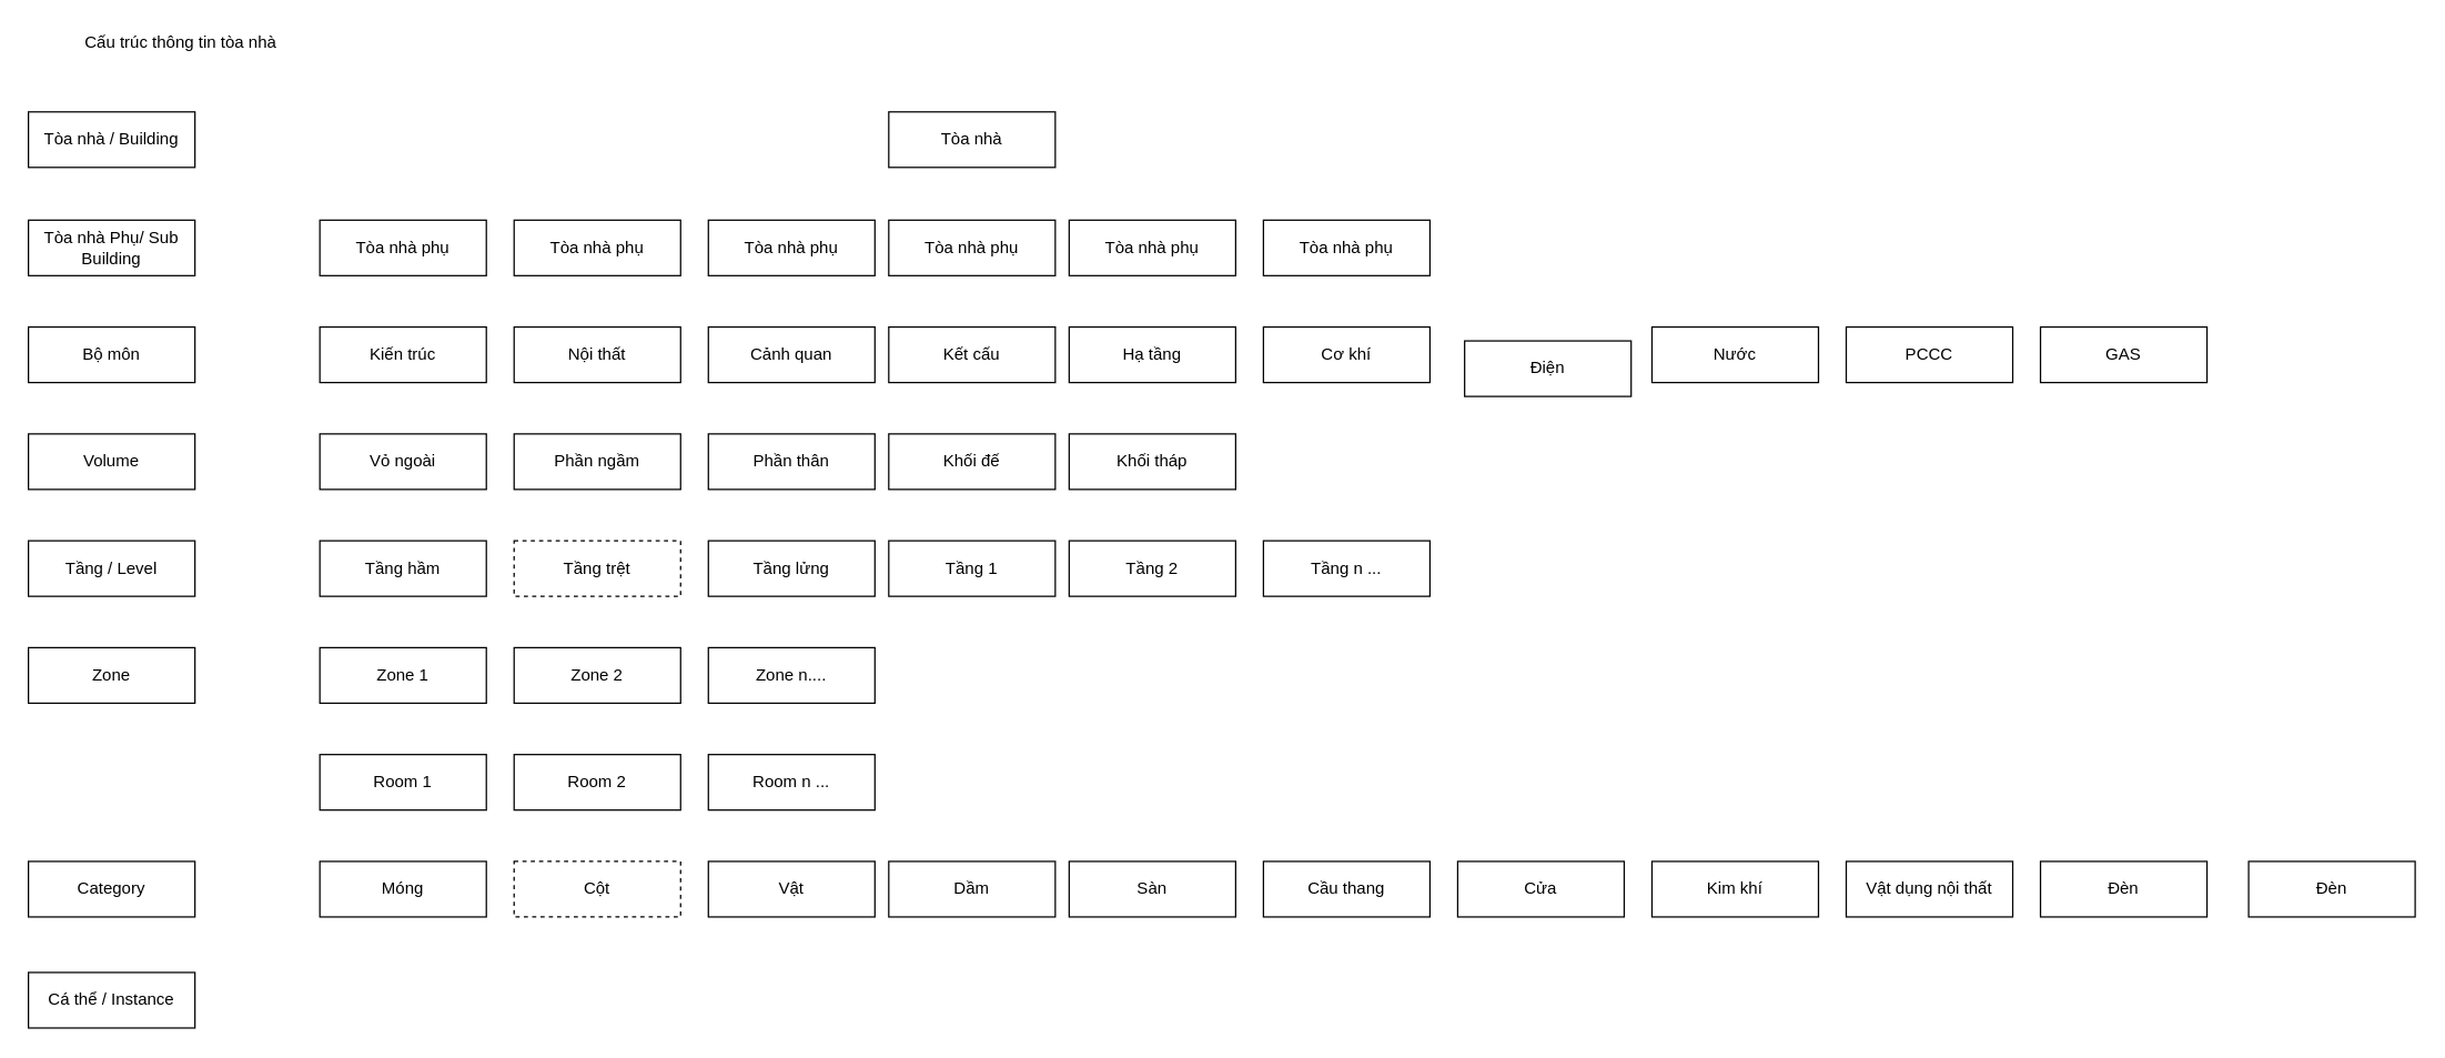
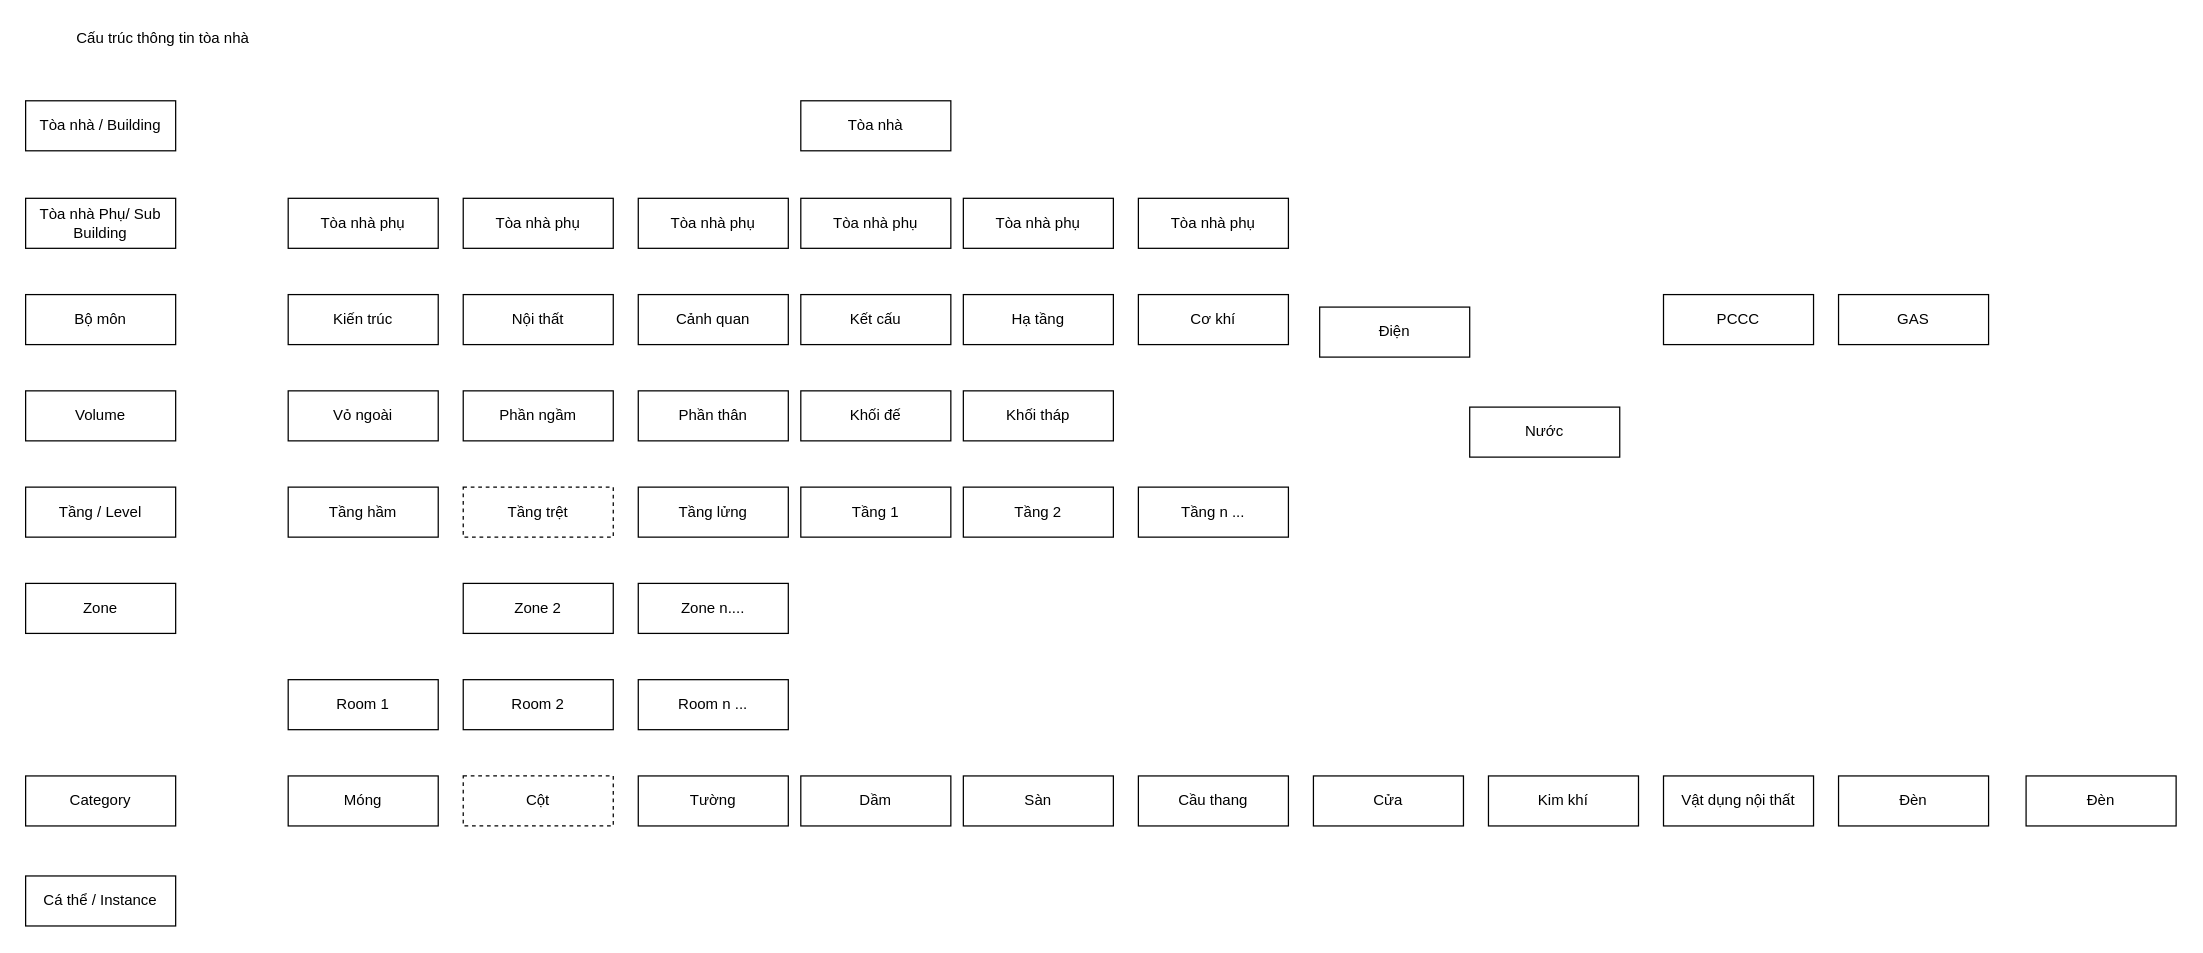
  <mxCell id="0" />
  <mxCell id="1" parent="0" />
  <mxCell id="2" value="Cấu trúc thông tin tòa nhà" style="text;html=1;strokeColor=none;fillColor=none;align=center;verticalAlign=middle;whiteSpace=wrap;rounded=0;" vertex="1" parent="1"><mxGeometry x="30" y="20" width="200" height="20" as="geometry" /></mxCell>
  <mxCell id="3" value="Tòa nhà / Building" style="rounded=0;whiteSpace=wrap;html=1;" vertex="1" parent="1"><mxGeometry x="20" y="80" width="120" height="40" as="geometry" /></mxCell>
  <mxCell id="4" value="Volume" style="rounded=0;whiteSpace=wrap;html=1;" vertex="1" parent="1"><mxGeometry x="20" y="312" width="120" height="40" as="geometry" /></mxCell>
  <mxCell id="5" value="Zone" style="rounded=0;whiteSpace=wrap;html=1;" vertex="1" parent="1"><mxGeometry x="20" y="466" width="120" height="40" as="geometry" /></mxCell>
  <mxCell id="6" value="Tầng / Level" style="rounded=0;whiteSpace=wrap;html=1;" vertex="1" parent="1"><mxGeometry x="20" y="389" width="120" height="40" as="geometry" /></mxCell>
  <mxCell id="7" value="Category" style="rounded=0;whiteSpace=wrap;html=1;" vertex="1" parent="1"><mxGeometry x="20" y="620" width="120" height="40" as="geometry" /></mxCell>
  <mxCell id="8" value="Bộ môn" style="rounded=0;whiteSpace=wrap;html=1;" vertex="1" parent="1"><mxGeometry x="20" y="235" width="120" height="40" as="geometry" /></mxCell>
  <mxCell id="9" value="Tòa nhà" style="rounded=0;whiteSpace=wrap;html=1;" vertex="1" parent="1"><mxGeometry x="640" y="80" width="120" height="40" as="geometry" /></mxCell>
  <mxCell id="10" value="Kiến trúc" style="rounded=0;whiteSpace=wrap;html=1;" vertex="1" parent="1"><mxGeometry x="230" y="235" width="120" height="40" as="geometry" /></mxCell>
  <mxCell id="11" value="Kết cấu" style="rounded=0;whiteSpace=wrap;html=1;" vertex="1" parent="1"><mxGeometry x="640" y="235" width="120" height="40" as="geometry" /></mxCell>
  <mxCell id="12" value="Cơ khí" style="rounded=0;whiteSpace=wrap;html=1;" vertex="1" parent="1"><mxGeometry x="910" y="235" width="120" height="40" as="geometry" /></mxCell>
  <mxCell id="13" value="Điện" style="rounded=0;whiteSpace=wrap;html=1;" vertex="1" parent="1"><mxGeometry x="1055" y="245" width="120" height="40" as="geometry" /></mxCell>
- <mxCell id="14" value="Nước" style="rounded=0;whiteSpace=wrap;html=1;" vertex="1" parent="1"><mxGeometry x="1190" y="235" width="120" height="40" as="geometry" /></mxCell>
+ <mxCell id="14" value="Nước" style="rounded=0;whiteSpace=wrap;html=1;" vertex="1" parent="1"><mxGeometry x="1175" y="325" width="120" height="40" as="geometry" /></mxCell>
  <mxCell id="15" value="PCCC" style="rounded=0;whiteSpace=wrap;html=1;" vertex="1" parent="1"><mxGeometry x="1330" y="235" width="120" height="40" as="geometry" /></mxCell>
  <mxCell id="16" value="GAS" style="rounded=0;whiteSpace=wrap;html=1;" vertex="1" parent="1"><mxGeometry x="1470" y="235" width="120" height="40" as="geometry" /></mxCell>
  <mxCell id="17" value="Nội thất" style="rounded=0;whiteSpace=wrap;html=1;" vertex="1" parent="1"><mxGeometry x="370" y="235" width="120" height="40" as="geometry" /></mxCell>
  <mxCell id="18" value="Cảnh quan" style="rounded=0;whiteSpace=wrap;html=1;" vertex="1" parent="1"><mxGeometry x="510" y="235" width="120" height="40" as="geometry" /></mxCell>
  <mxCell id="19" value="Hạ tầng" style="rounded=0;whiteSpace=wrap;html=1;" vertex="1" parent="1"><mxGeometry x="770" y="235" width="120" height="40" as="geometry" /></mxCell>
  <mxCell id="20" value="Vỏ ngoài" style="rounded=0;whiteSpace=wrap;html=1;" vertex="1" parent="1"><mxGeometry x="230" y="312" width="120" height="40" as="geometry" /></mxCell>
  <mxCell id="21" value="Phần ngầm" style="rounded=0;whiteSpace=wrap;html=1;" vertex="1" parent="1"><mxGeometry x="370" y="312" width="120" height="40" as="geometry" /></mxCell>
  <mxCell id="22" value="Phần thân" style="rounded=0;whiteSpace=wrap;html=1;" vertex="1" parent="1"><mxGeometry x="510" y="312" width="120" height="40" as="geometry" /></mxCell>
  <mxCell id="23" value="Khối đế" style="rounded=0;whiteSpace=wrap;html=1;" vertex="1" parent="1"><mxGeometry x="640" y="312" width="120" height="40" as="geometry" /></mxCell>
  <mxCell id="24" value="Khối tháp&lt;br&gt;" style="rounded=0;whiteSpace=wrap;html=1;" vertex="1" parent="1"><mxGeometry x="770" y="312" width="120" height="40" as="geometry" /></mxCell>
  <mxCell id="25" value="Tòa nhà Phụ/ Sub Building" style="rounded=0;whiteSpace=wrap;html=1;" vertex="1" parent="1"><mxGeometry x="20" y="158" width="120" height="40" as="geometry" /></mxCell>
  <mxCell id="26" value="Tòa nhà phụ" style="rounded=0;whiteSpace=wrap;html=1;" vertex="1" parent="1"><mxGeometry x="230" y="158" width="120" height="40" as="geometry" /></mxCell>
  <mxCell id="27" value="Tầng hầm" style="rounded=0;whiteSpace=wrap;html=1;" vertex="1" parent="1"><mxGeometry x="230" y="389" width="120" height="40" as="geometry" /></mxCell>
  <mxCell id="28" value="Tầng trệt" style="rounded=0;whiteSpace=wrap;html=1;dashed=1;" vertex="1" parent="1"><mxGeometry x="370" y="389" width="120" height="40" as="geometry" /></mxCell>
  <mxCell id="29" value="Tầng lửng" style="rounded=0;whiteSpace=wrap;html=1;" vertex="1" parent="1"><mxGeometry x="510" y="389" width="120" height="40" as="geometry" /></mxCell>
  <mxCell id="30" value="Tầng 1" style="rounded=0;whiteSpace=wrap;html=1;" vertex="1" parent="1"><mxGeometry x="640" y="389" width="120" height="40" as="geometry" /></mxCell>
- <mxCell id="31" value="Zone 1" style="rounded=0;whiteSpace=wrap;html=1;" vertex="1" parent="1"><mxGeometry x="230" y="466" width="120" height="40" as="geometry" /></mxCell>
  <mxCell id="32" value="Zone 2" style="rounded=0;whiteSpace=wrap;html=1;" vertex="1" parent="1"><mxGeometry x="370" y="466" width="120" height="40" as="geometry" /></mxCell>
  <mxCell id="33" value="Zone n...." style="rounded=0;whiteSpace=wrap;html=1;" vertex="1" parent="1"><mxGeometry x="510" y="466" width="120" height="40" as="geometry" /></mxCell>
  <mxCell id="34" value="Tầng 2" style="rounded=0;whiteSpace=wrap;html=1;" vertex="1" parent="1"><mxGeometry x="770" y="389" width="120" height="40" as="geometry" /></mxCell>
  <mxCell id="35" value="Tầng n ..." style="rounded=0;whiteSpace=wrap;html=1;" vertex="1" parent="1"><mxGeometry x="910" y="389" width="120" height="40" as="geometry" /></mxCell>
  <mxCell id="36" value="Móng" style="rounded=0;whiteSpace=wrap;html=1;" vertex="1" parent="1"><mxGeometry x="230" y="620" width="120" height="40" as="geometry" /></mxCell>
  <mxCell id="37" value="Cột" style="rounded=0;whiteSpace=wrap;html=1;dashed=1;" vertex="1" parent="1"><mxGeometry x="370" y="620" width="120" height="40" as="geometry" /></mxCell>
- <mxCell id="38" value="Vật" style="rounded=0;whiteSpace=wrap;html=1;" vertex="1" parent="1"><mxGeometry x="510" y="620" width="120" height="40" as="geometry" /></mxCell>
+ <mxCell id="38" value="Tường" style="rounded=0;whiteSpace=wrap;html=1;" vertex="1" parent="1"><mxGeometry x="510" y="620" width="120" height="40" as="geometry" /></mxCell>
  <mxCell id="39" value="Dầm" style="rounded=0;whiteSpace=wrap;html=1;" vertex="1" parent="1"><mxGeometry x="640" y="620" width="120" height="40" as="geometry" /></mxCell>
  <mxCell id="40" value="Sàn" style="rounded=0;whiteSpace=wrap;html=1;" vertex="1" parent="1"><mxGeometry x="770" y="620" width="120" height="40" as="geometry" /></mxCell>
  <mxCell id="41" value="Cầu thang" style="rounded=0;whiteSpace=wrap;html=1;" vertex="1" parent="1"><mxGeometry x="910" y="620" width="120" height="40" as="geometry" /></mxCell>
  <mxCell id="42" value="Cửa" style="rounded=0;whiteSpace=wrap;html=1;" vertex="1" parent="1"><mxGeometry x="1050" y="620" width="120" height="40" as="geometry" /></mxCell>
  <mxCell id="43" value="Kim khí" style="rounded=0;whiteSpace=wrap;html=1;" vertex="1" parent="1"><mxGeometry x="1190" y="620" width="120" height="40" as="geometry" /></mxCell>
  <mxCell id="44" value="Vật dụng nội thất" style="rounded=0;whiteSpace=wrap;html=1;" vertex="1" parent="1"><mxGeometry x="1330" y="620" width="120" height="40" as="geometry" /></mxCell>
  <mxCell id="45" value="Đèn" style="rounded=0;whiteSpace=wrap;html=1;" vertex="1" parent="1"><mxGeometry x="1470" y="620" width="120" height="40" as="geometry" /></mxCell>
  <mxCell id="46" value="Đèn" style="rounded=0;whiteSpace=wrap;html=1;" vertex="1" parent="1"><mxGeometry x="1620" y="620" width="120" height="40" as="geometry" /></mxCell>
  <mxCell id="47" value="Room 1" style="rounded=0;whiteSpace=wrap;html=1;" vertex="1" parent="1"><mxGeometry x="230" y="543" width="120" height="40" as="geometry" /></mxCell>
  <mxCell id="48" value="Room 2" style="rounded=0;whiteSpace=wrap;html=1;" vertex="1" parent="1"><mxGeometry x="370" y="543" width="120" height="40" as="geometry" /></mxCell>
  <mxCell id="49" value="Room n ..." style="rounded=0;whiteSpace=wrap;html=1;" vertex="1" parent="1"><mxGeometry x="510" y="543" width="120" height="40" as="geometry" /></mxCell>
  <mxCell id="50" value="Cá thể / Instance" style="rounded=0;whiteSpace=wrap;html=1;" vertex="1" parent="1"><mxGeometry x="20" y="700" width="120" height="40" as="geometry" /></mxCell>
  <mxCell id="51" value="Tòa nhà phụ" style="rounded=0;whiteSpace=wrap;html=1;" vertex="1" parent="1"><mxGeometry x="370" y="158" width="120" height="40" as="geometry" /></mxCell>
  <mxCell id="52" value="Tòa nhà phụ" style="rounded=0;whiteSpace=wrap;html=1;" vertex="1" parent="1"><mxGeometry x="510" y="158" width="120" height="40" as="geometry" /></mxCell>
  <mxCell id="53" value="Tòa nhà phụ" style="rounded=0;whiteSpace=wrap;html=1;" vertex="1" parent="1"><mxGeometry x="640" y="158" width="120" height="40" as="geometry" /></mxCell>
  <mxCell id="54" value="Tòa nhà phụ" style="rounded=0;whiteSpace=wrap;html=1;" vertex="1" parent="1"><mxGeometry x="770" y="158" width="120" height="40" as="geometry" /></mxCell>
  <mxCell id="55" value="Tòa nhà phụ" style="rounded=0;whiteSpace=wrap;html=1;" vertex="1" parent="1"><mxGeometry x="910" y="158" width="120" height="40" as="geometry" /></mxCell>
